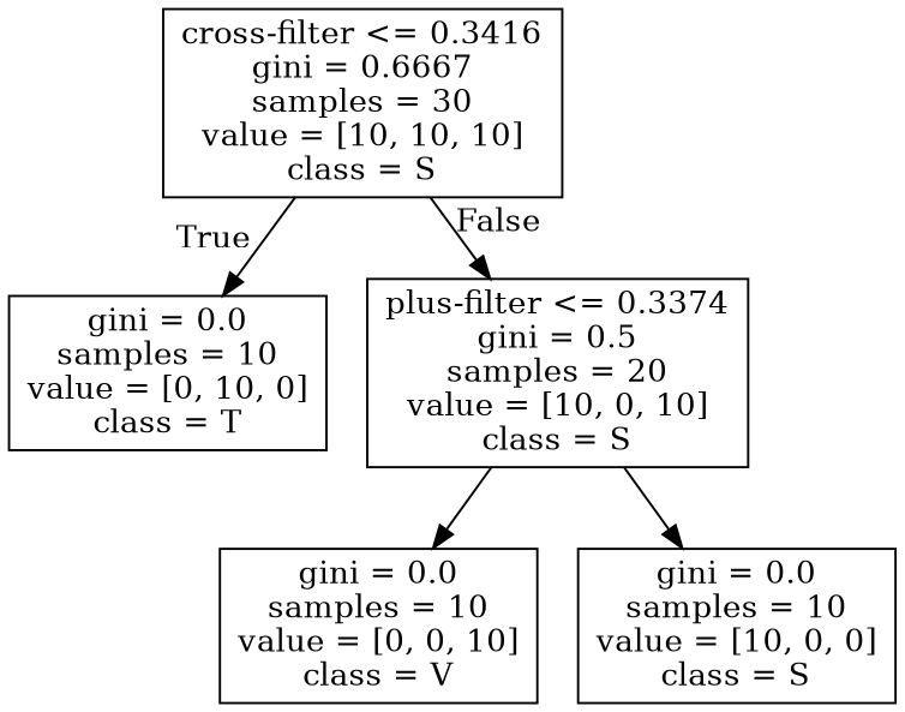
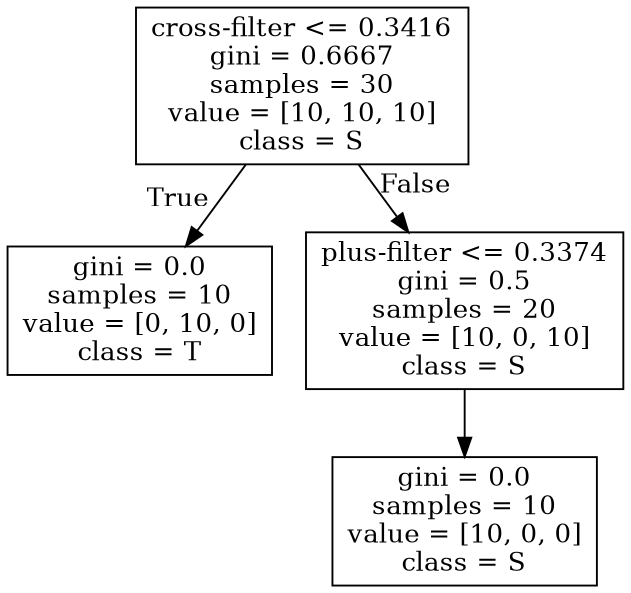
  digraph {
    node [shape=box]
    n1 [label="cross-filter <= 0.3416\ngini = 0.6667\nsamples = 30\nvalue = [10, 10, 10]\nclass = S"]
    n2 [label="gini = 0.0\nsamples = 10\nvalue = [0, 10, 0]\nclass = T"]
    n3 [label="plus-filter <= 0.3374\ngini = 0.5\nsamples = 20\nvalue = [10, 0, 10]\nclass = S"]
-   n4 [label="gini = 0.0\nsamples = 10\nvalue = [0, 0, 10]\nclass = V"]
    n5 [label="gini = 0.0\nsamples = 10\nvalue = [10, 0, 0]\nclass = S"]
    n1 -> n2 [headlabel=True labelangle=45 labeldistance=2.5]
    n1 -> n3 [headlabel=False labelangle=-45 labeldistance=2.5]
-   n3 -> n4
    n3 -> n5
  }
